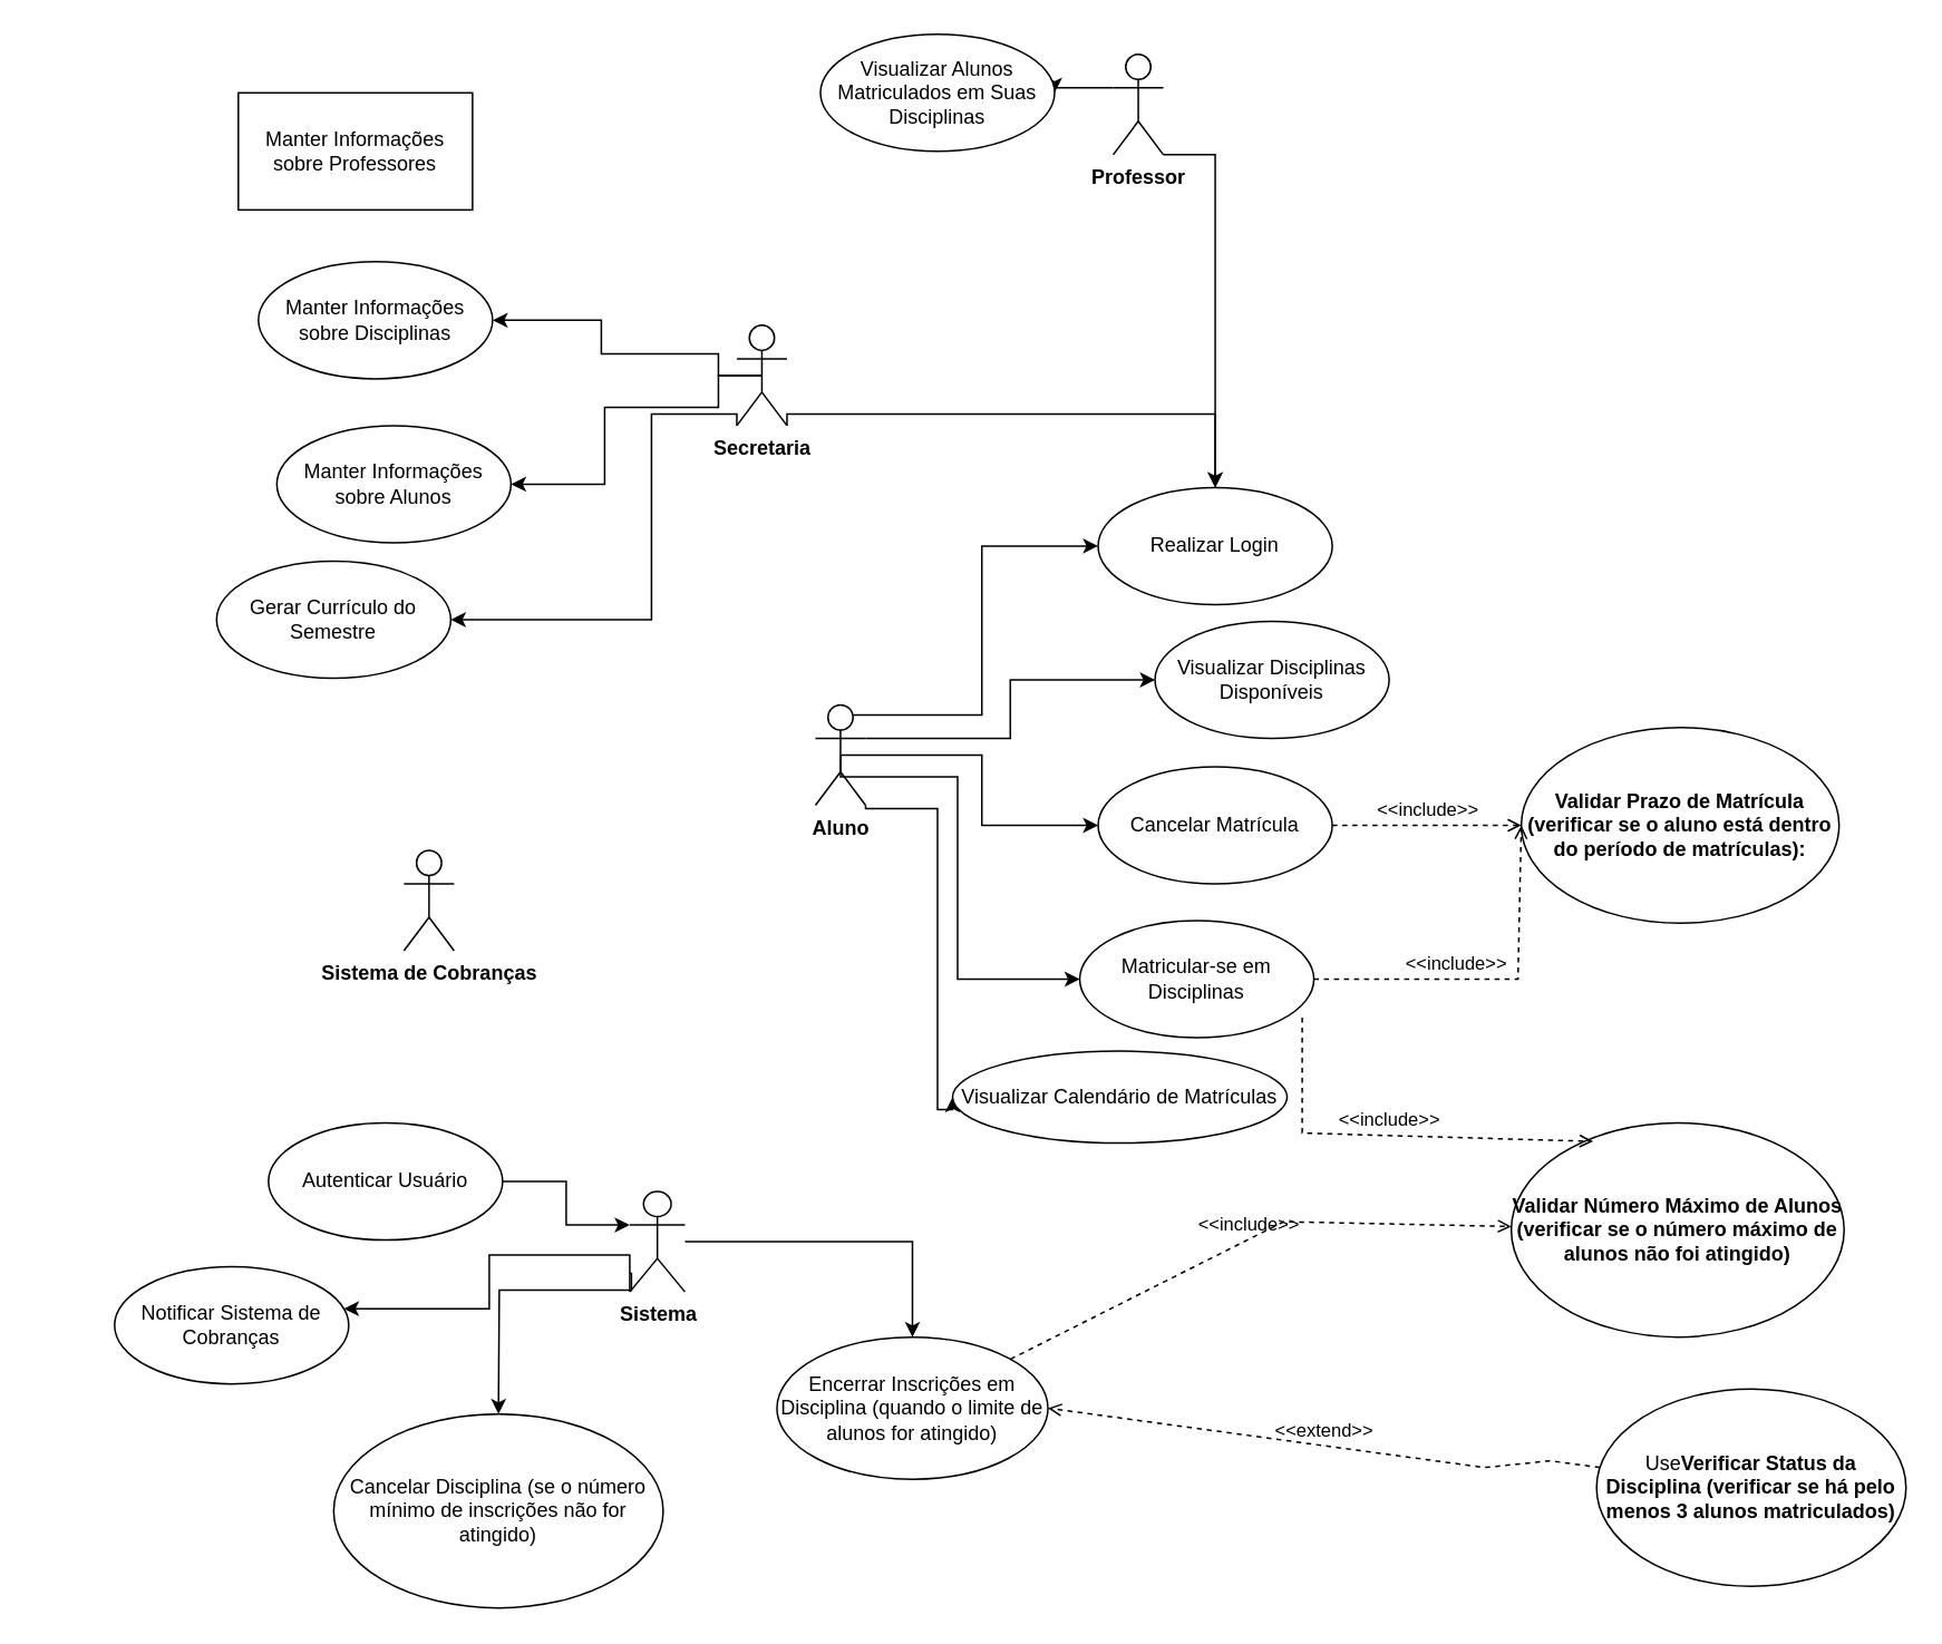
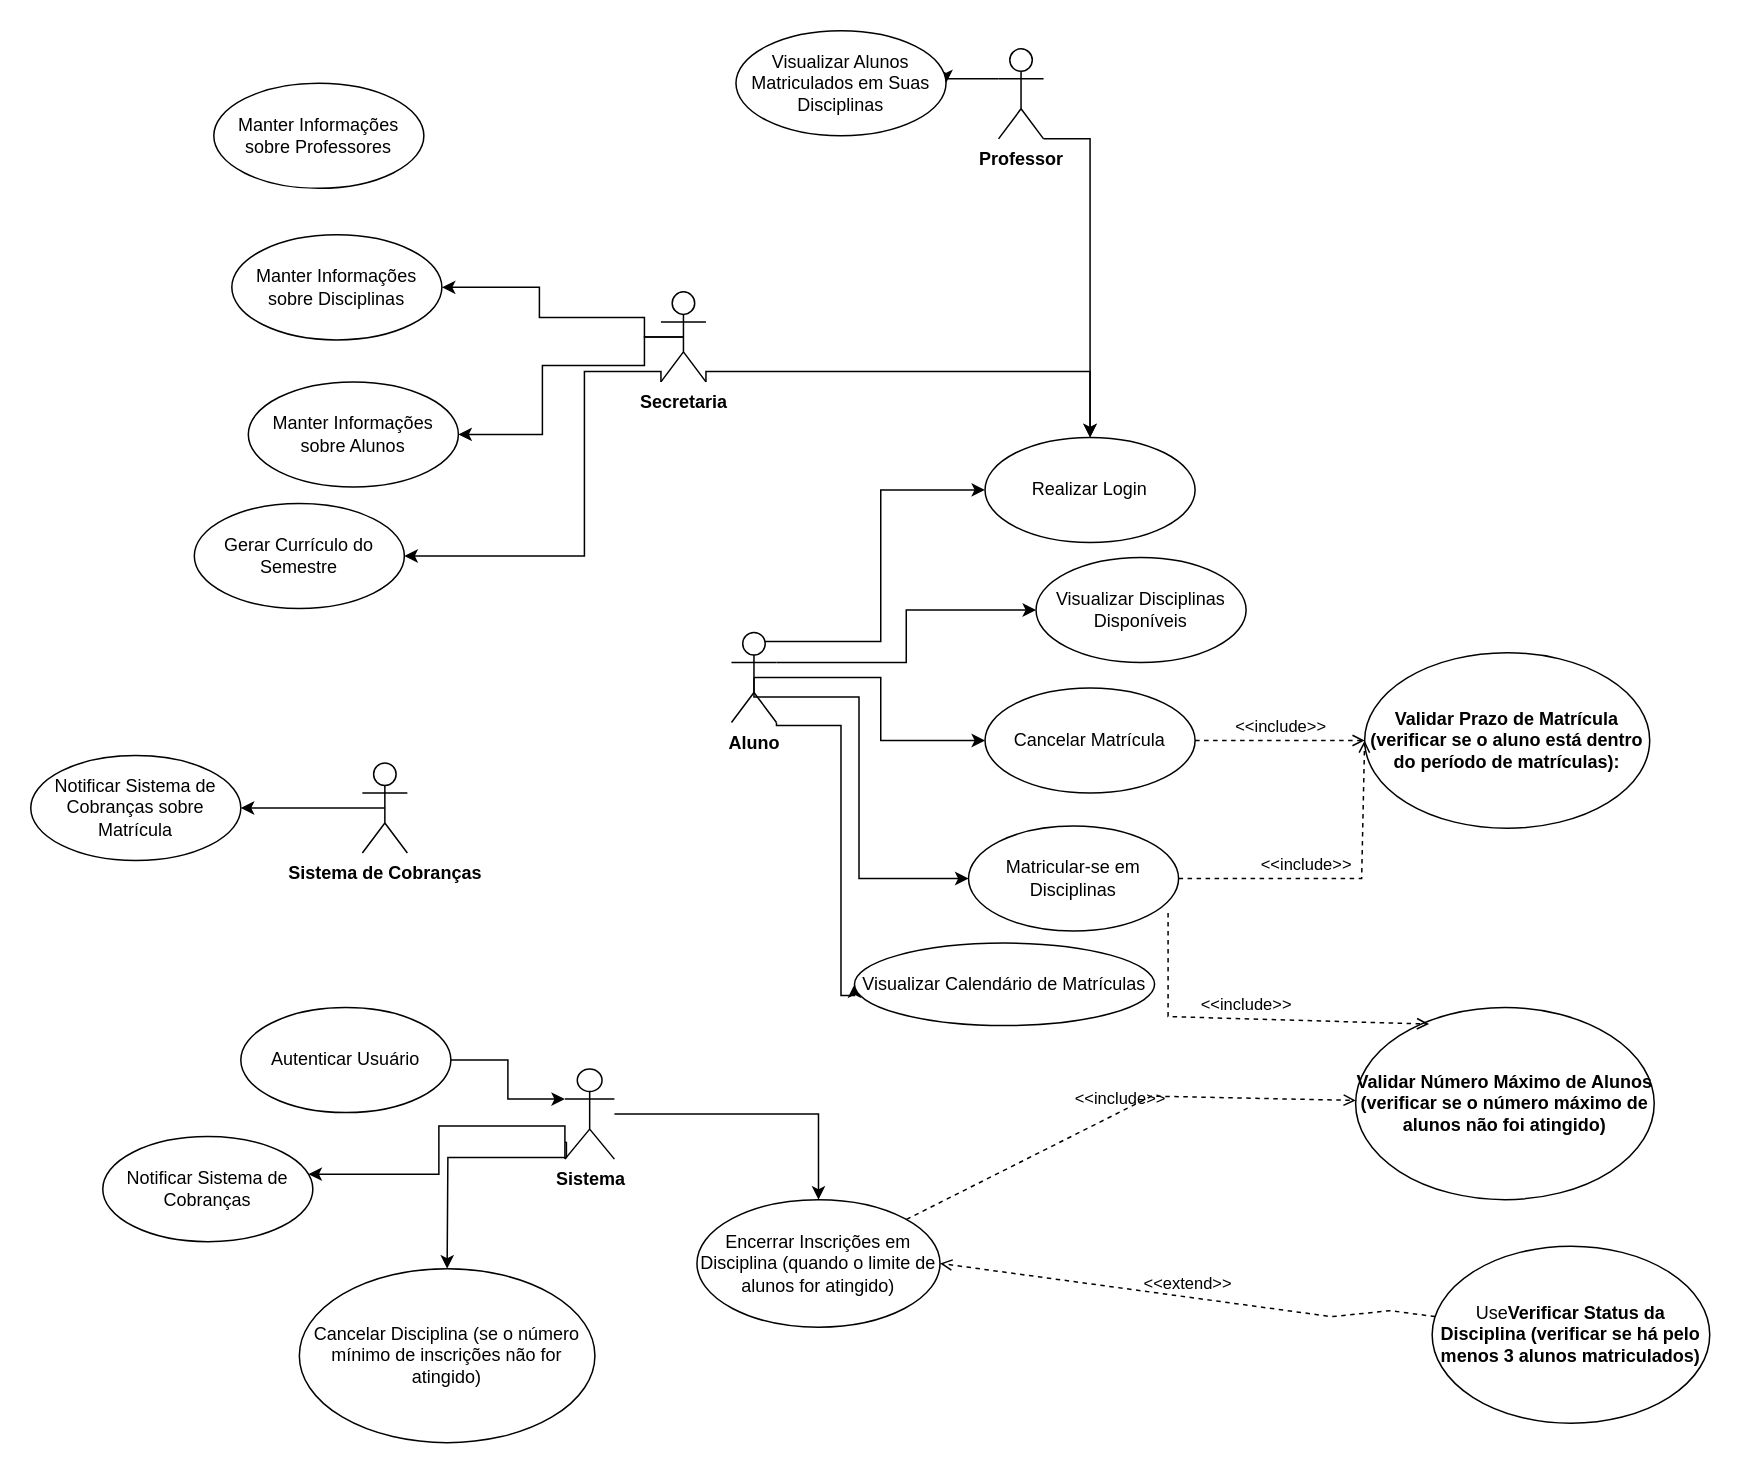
  <mxCell id="0" />
  <mxCell id="1" parent="0" />
  <mxCell id="2" style="edgeStyle=orthogonalEdgeStyle;rounded=0;orthogonalLoop=1;jettySize=auto;html=1;entryX=0;entryY=0.5;entryDx=0;entryDy=0;exitX=0.75;exitY=0.1;exitDx=0;exitDy=0;exitPerimeter=0;" edge="1" parent="1" source="7" target="22"><mxGeometry relative="1" as="geometry"><mxPoint x="561" y="459" as="sourcePoint" /></mxGeometry></mxCell>
  <mxCell id="3" style="edgeStyle=orthogonalEdgeStyle;rounded=0;orthogonalLoop=1;jettySize=auto;html=1;exitX=1;exitY=0.333;exitDx=0;exitDy=0;exitPerimeter=0;" edge="1" parent="1" source="7" target="23"><mxGeometry relative="1" as="geometry" /></mxCell>
  <mxCell id="4" style="edgeStyle=orthogonalEdgeStyle;rounded=0;orthogonalLoop=1;jettySize=auto;html=1;exitX=0.5;exitY=0.5;exitDx=0;exitDy=0;exitPerimeter=0;entryX=0;entryY=0.5;entryDx=0;entryDy=0;" edge="1" parent="1" source="7" target="24"><mxGeometry relative="1" as="geometry" /></mxCell>
  <mxCell id="5" style="edgeStyle=orthogonalEdgeStyle;rounded=0;orthogonalLoop=1;jettySize=auto;html=1;exitX=1;exitY=1;exitDx=0;exitDy=0;exitPerimeter=0;entryX=0;entryY=0.5;entryDx=0;entryDy=0;" edge="1" parent="1" source="7" target="25"><mxGeometry relative="1" as="geometry"><Array as="points"><mxPoint x="517" y="483" /><mxPoint x="560" y="483" /><mxPoint x="560" y="663" /></Array></mxGeometry></mxCell>
  <mxCell id="6" style="edgeStyle=orthogonalEdgeStyle;rounded=0;orthogonalLoop=1;jettySize=auto;html=1;exitX=0.5;exitY=0.5;exitDx=0;exitDy=0;exitPerimeter=0;entryX=0;entryY=0.5;entryDx=0;entryDy=0;" edge="1" parent="1" source="7" target="39"><mxGeometry relative="1" as="geometry"><Array as="points"><mxPoint x="502" y="464" /><mxPoint x="572" y="464" /><mxPoint x="572" y="585" /></Array></mxGeometry></mxCell>
  <mxCell id="7" value="&lt;strong&gt; Aluno&lt;/strong&gt;" style="shape=umlActor;verticalLabelPosition=bottom;verticalAlign=top;html=1;outlineConnect=0;" vertex="1" parent="1"><mxGeometry x="487" y="421" width="30" height="60" as="geometry" /></mxCell>
  <mxCell id="8" style="edgeStyle=orthogonalEdgeStyle;rounded=0;orthogonalLoop=1;jettySize=auto;html=1;exitX=1;exitY=1;exitDx=0;exitDy=0;exitPerimeter=0;" edge="1" parent="1" source="10" target="22"><mxGeometry relative="1" as="geometry"><Array as="points"><mxPoint x="726" y="92" /></Array></mxGeometry></mxCell>
  <mxCell id="9" style="edgeStyle=orthogonalEdgeStyle;rounded=0;orthogonalLoop=1;jettySize=auto;html=1;exitX=0;exitY=0.333;exitDx=0;exitDy=0;exitPerimeter=0;entryX=1;entryY=0.5;entryDx=0;entryDy=0;" edge="1" parent="1" source="10" target="31"><mxGeometry relative="1" as="geometry" /></mxCell>
  <mxCell id="10" value="&lt;strong&gt;Professor&lt;/strong&gt;" style="shape=umlActor;verticalLabelPosition=bottom;verticalAlign=top;html=1;" vertex="1" parent="1"><mxGeometry x="665" y="32" width="30" height="60" as="geometry" /></mxCell>
  <mxCell id="11" style="edgeStyle=orthogonalEdgeStyle;rounded=0;orthogonalLoop=1;jettySize=auto;html=1;exitX=1;exitY=1;exitDx=0;exitDy=0;exitPerimeter=0;" edge="1" parent="1" source="15" target="22"><mxGeometry relative="1" as="geometry"><Array as="points"><mxPoint x="726" y="247" /></Array></mxGeometry></mxCell>
  <mxCell id="12" style="edgeStyle=orthogonalEdgeStyle;rounded=0;orthogonalLoop=1;jettySize=auto;html=1;exitX=0;exitY=1;exitDx=0;exitDy=0;exitPerimeter=0;entryX=1;entryY=0.5;entryDx=0;entryDy=0;" edge="1" parent="1" source="15" target="29"><mxGeometry relative="1" as="geometry"><Array as="points"><mxPoint x="389" y="247" /><mxPoint x="389" y="370" /></Array></mxGeometry></mxCell>
  <mxCell id="13" style="edgeStyle=orthogonalEdgeStyle;rounded=0;orthogonalLoop=1;jettySize=auto;html=1;exitX=0.5;exitY=0.5;exitDx=0;exitDy=0;exitPerimeter=0;entryX=1;entryY=0.5;entryDx=0;entryDy=0;" edge="1" parent="1" source="15" target="26"><mxGeometry relative="1" as="geometry"><Array as="points"><mxPoint x="429" y="243" /><mxPoint x="361" y="243" /><mxPoint x="361" y="289" /></Array></mxGeometry></mxCell>
  <mxCell id="14" style="edgeStyle=orthogonalEdgeStyle;rounded=0;orthogonalLoop=1;jettySize=auto;html=1;exitX=0.5;exitY=0.5;exitDx=0;exitDy=0;exitPerimeter=0;" edge="1" parent="1" source="15" target="28"><mxGeometry relative="1" as="geometry"><Array as="points"><mxPoint x="429" y="211" /><mxPoint x="359" y="211" /><mxPoint x="359" y="191" /></Array></mxGeometry></mxCell>
  <mxCell id="15" value="&lt;strong&gt;Secretaria&lt;/strong&gt;" style="shape=umlActor;verticalLabelPosition=bottom;verticalAlign=top;html=1;" vertex="1" parent="1"><mxGeometry x="440" y="194" width="30" height="60" as="geometry" /></mxCell>
+ <mxCell id="16" style="edgeStyle=orthogonalEdgeStyle;rounded=0;orthogonalLoop=1;jettySize=auto;html=1;exitX=0.5;exitY=0.5;exitDx=0;exitDy=0;exitPerimeter=0;entryX=1;entryY=0.5;entryDx=0;entryDy=0;" edge="1" parent="1" source="17" target="30"><mxGeometry relative="1" as="geometry" /></mxCell>
  <mxCell id="17" value="&lt;strong&gt;Sistema de Cobranças&lt;/strong&gt;" style="shape=umlActor;verticalLabelPosition=bottom;verticalAlign=top;html=1;" vertex="1" parent="1"><mxGeometry x="241" y="508" width="30" height="60" as="geometry" /></mxCell>
  <mxCell id="18" style="edgeStyle=orthogonalEdgeStyle;rounded=0;orthogonalLoop=1;jettySize=auto;html=1;" edge="1" parent="1" source="21" target="34"><mxGeometry relative="1" as="geometry" /></mxCell>
  <mxCell id="19" style="edgeStyle=orthogonalEdgeStyle;rounded=0;orthogonalLoop=1;jettySize=auto;html=1;exitX=0;exitY=1;exitDx=0;exitDy=0;exitPerimeter=0;" edge="1" parent="1" source="21" target="32"><mxGeometry relative="1" as="geometry"><mxPoint x="376" y="765" as="sourcePoint" /><mxPoint x="170" y="884" as="targetPoint" /><Array as="points"><mxPoint x="376" y="750" /><mxPoint x="292" y="750" /><mxPoint x="292" y="782" /></Array></mxGeometry></mxCell>
  <mxCell id="20" style="edgeStyle=orthogonalEdgeStyle;rounded=0;orthogonalLoop=1;jettySize=auto;html=1;exitX=0.5;exitY=0.5;exitDx=0;exitDy=0;exitPerimeter=0;" edge="1" parent="1" target="33"><mxGeometry relative="1" as="geometry"><mxPoint x="376" y="761" as="sourcePoint" /><mxPoint x="317" y="978" as="targetPoint" /><Array as="points"><mxPoint x="377" y="761" /><mxPoint x="377" y="771" /><mxPoint x="298" y="771" /></Array></mxGeometry></mxCell>
  <mxCell id="21" value="&lt;strong&gt;Sistema&lt;/strong&gt;" style="shape=umlActor;verticalLabelPosition=bottom;verticalAlign=top;html=1;" vertex="1" parent="1"><mxGeometry x="376" y="712" width="33" height="60" as="geometry" /></mxCell>
  <mxCell id="22" value="Realizar Login" style="ellipse;whiteSpace=wrap;html=1;" vertex="1" parent="1"><mxGeometry x="656" y="291" width="140" height="70" as="geometry" /></mxCell>
  <mxCell id="23" value="Visualizar Disciplinas Disponíveis" style="ellipse;whiteSpace=wrap;html=1;" vertex="1" parent="1"><mxGeometry x="690" y="371" width="140" height="70" as="geometry" /></mxCell>
  <mxCell id="24" value="Cancelar Matrícula" style="ellipse;whiteSpace=wrap;html=1;" vertex="1" parent="1"><mxGeometry x="656" y="458" width="140" height="70" as="geometry" /></mxCell>
  <mxCell id="25" value="Visualizar Calendário de Matrículas" style="ellipse;whiteSpace=wrap;html=1;" vertex="1" parent="1"><mxGeometry x="569" y="628" width="200" height="55" as="geometry" /></mxCell>
  <mxCell id="26" value="Manter Informações sobre Alunos" style="ellipse;whiteSpace=wrap;html=1;" vertex="1" parent="1"><mxGeometry x="165" y="254" width="140" height="70" as="geometry" /></mxCell>
- <mxCell id="27" value="Manter Informações sobre Professores" style="whiteSpace=wrap;html=1;rounded=0;" vertex="1" parent="1"><mxGeometry x="142" y="55" width="140" height="70" as="geometry" /></mxCell>
+ <mxCell id="27" value="Manter Informações sobre Professores" style="ellipse;whiteSpace=wrap;html=1;" vertex="1" parent="1"><mxGeometry x="142" y="55" width="140" height="70" as="geometry" /></mxCell>
  <mxCell id="28" value="Manter Informações sobre Disciplinas" style="ellipse;whiteSpace=wrap;html=1;" vertex="1" parent="1"><mxGeometry x="154" y="156" width="140" height="70" as="geometry" /></mxCell>
  <mxCell id="29" value="Gerar Currículo do Semestre" style="ellipse;whiteSpace=wrap;html=1;" vertex="1" parent="1"><mxGeometry x="129" y="335" width="140" height="70" as="geometry" /></mxCell>
+ <mxCell id="30" value="Notificar Sistema de Cobranças sobre Matrícula" style="ellipse;whiteSpace=wrap;html=1;" vertex="1" parent="1"><mxGeometry x="20" y="503" width="140" height="70" as="geometry" /></mxCell>
  <mxCell id="31" value="Visualizar Alunos Matriculados em Suas Disciplinas" style="ellipse;whiteSpace=wrap;html=1;" vertex="1" parent="1"><mxGeometry x="490" y="20" width="140" height="70" as="geometry" /></mxCell>
  <mxCell id="32" value="Notificar Sistema de Cobranças" style="ellipse;whiteSpace=wrap;html=1;" vertex="1" parent="1"><mxGeometry x="68" y="757" width="140" height="70" as="geometry" /></mxCell>
  <mxCell id="33" value="Cancelar Disciplina (se o número mínimo de inscrições não for atingido)" style="ellipse;whiteSpace=wrap;html=1;" vertex="1" parent="1"><mxGeometry x="199" y="845" width="197" height="116" as="geometry" /></mxCell>
  <mxCell id="34" value="Encerrar Inscrições em Disciplina (quando o limite de alunos for atingido)" style="ellipse;whiteSpace=wrap;html=1;" vertex="1" parent="1"><mxGeometry x="464" y="799" width="162" height="85" as="geometry" /></mxCell>
  <mxCell id="35" value="Autenticar Usuário" style="ellipse;whiteSpace=wrap;html=1;" vertex="1" parent="1"><mxGeometry x="160" y="671" width="140" height="70" as="geometry" /></mxCell>
  <mxCell id="36" value="Use&lt;strong&gt;Verificar Status da Disciplina (verificar se há pelo menos 3 alunos matriculados)&lt;/strong&gt;" style="ellipse;whiteSpace=wrap;html=1;" vertex="1" parent="1"><mxGeometry x="954" y="830" width="185" height="118" as="geometry" /></mxCell>
  <mxCell id="37" value="&amp;lt;&amp;lt;extend&amp;gt;&amp;gt;" style="html=1;verticalAlign=bottom;labelBackgroundColor=none;endArrow=open;endFill=0;dashed=1;rounded=0;entryX=1;entryY=0.5;entryDx=0;entryDy=0;" edge="1" parent="1" source="36" target="34"><mxGeometry width="160" relative="1" as="geometry"><mxPoint x="562" y="738" as="sourcePoint" /><mxPoint x="722" y="738" as="targetPoint" /><Array as="points"><mxPoint x="926" y="873" /><mxPoint x="887" y="877" /></Array></mxGeometry></mxCell>
  <mxCell id="38" value="&lt;strong&gt;Validar Prazo de Matrícula (verificar se o aluno está dentro do período de matrículas):&lt;/strong&gt;" style="ellipse;whiteSpace=wrap;html=1;" vertex="1" parent="1"><mxGeometry x="909" y="434.5" width="190" height="117" as="geometry" /></mxCell>
  <mxCell id="39" value="Matricular-se em Disciplinas" style="ellipse;whiteSpace=wrap;html=1;" vertex="1" parent="1"><mxGeometry x="645" y="550" width="140" height="70" as="geometry" /></mxCell>
  <mxCell id="40" value="&amp;lt;&amp;lt;include&amp;gt;&amp;gt;" style="html=1;verticalAlign=bottom;labelBackgroundColor=none;endArrow=open;endFill=0;dashed=1;rounded=0;exitX=1;exitY=0.5;exitDx=0;exitDy=0;" edge="1" parent="1" source="24" target="38"><mxGeometry width="160" relative="1" as="geometry"><mxPoint x="865" y="567" as="sourcePoint" /><mxPoint x="1025" y="567" as="targetPoint" /></mxGeometry></mxCell>
  <mxCell id="41" value="&amp;lt;&amp;lt;include&amp;gt;&amp;gt;" style="html=1;verticalAlign=bottom;labelBackgroundColor=none;endArrow=open;endFill=0;dashed=1;rounded=0;exitX=1;exitY=0.5;exitDx=0;exitDy=0;entryX=0;entryY=0.5;entryDx=0;entryDy=0;" edge="1" parent="1" source="39" target="38"><mxGeometry x="-0.206" width="160" relative="1" as="geometry"><mxPoint x="771" y="644" as="sourcePoint" /><mxPoint x="931" y="644" as="targetPoint" /><Array as="points"><mxPoint x="907" y="585" /></Array><mxPoint as="offset" /></mxGeometry></mxCell>
  <mxCell id="42" value="&lt;strong&gt;Validar Número Máximo de Alunos (verificar se o número máximo de alunos não foi atingido)&lt;/strong&gt;" style="ellipse;whiteSpace=wrap;html=1;" vertex="1" parent="1"><mxGeometry x="903" y="671" width="199" height="128" as="geometry" /></mxCell>
  <mxCell id="43" value="&amp;lt;&amp;lt;include&amp;gt;&amp;gt;" style="html=1;verticalAlign=bottom;labelBackgroundColor=none;endArrow=open;endFill=0;dashed=1;rounded=0;" edge="1" parent="1" source="34" target="42"><mxGeometry width="160" relative="1" as="geometry"><mxPoint x="821" y="703" as="sourcePoint" /><mxPoint x="981" y="703" as="targetPoint" /><Array as="points"><mxPoint x="767" y="730" /></Array></mxGeometry></mxCell>
  <mxCell id="44" value="&amp;lt;&amp;lt;include&amp;gt;&amp;gt;" style="html=1;verticalAlign=bottom;labelBackgroundColor=none;endArrow=open;endFill=0;dashed=1;rounded=0;entryX=0.246;entryY=0.086;entryDx=0;entryDy=0;entryPerimeter=0;exitX=0.95;exitY=0.829;exitDx=0;exitDy=0;exitPerimeter=0;" edge="1" parent="1" source="39" target="42"><mxGeometry width="160" relative="1" as="geometry"><mxPoint x="679" y="811" as="sourcePoint" /><mxPoint x="839" y="811" as="targetPoint" /><Array as="points"><mxPoint x="778" y="677" /></Array></mxGeometry></mxCell>
  <mxCell id="45" style="edgeStyle=orthogonalEdgeStyle;rounded=0;orthogonalLoop=1;jettySize=auto;html=1;entryX=0;entryY=0.333;entryDx=0;entryDy=0;entryPerimeter=0;" edge="1" parent="1" source="35" target="21"><mxGeometry relative="1" as="geometry" /></mxCell>
